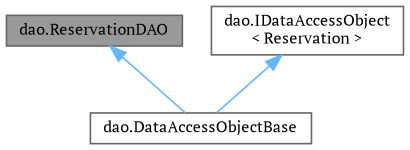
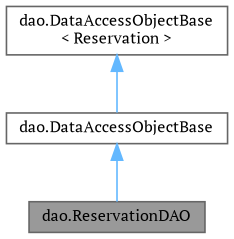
  digraph {
    fontname="PT Serif"
    node [color=gray40 fillcolor=white fontname="PT Serif" fontsize=10 shape=box style=filled]
    edge [color=steelblue1 dir=back fontname="PT Serif" fontsize=10 labelfontname=Helvetica labelfontsize=10 style=solid]
    n1 [fillcolor=grey60 fontcolor=black height=0.2 label="dao.ReservationDAO" width=0.4]
    n2 [height=0.2 label="dao.DataAccessObjectBase" width=0.4]
-   n3 [height=0.2 label="dao.IDataAccessObject\l\< Reservation \>" width=0.4]
-   n1 -> n2
+   n3 [height=0.2 label="dao.DataAccessObjectBase\l\< Reservation \>" width=0.4]
+   n2 -> n1
    n3 -> n2
  }
